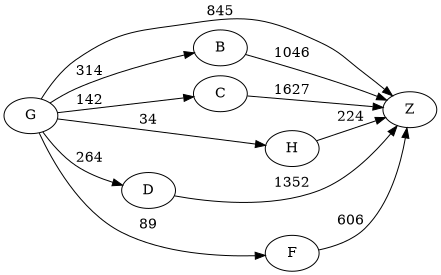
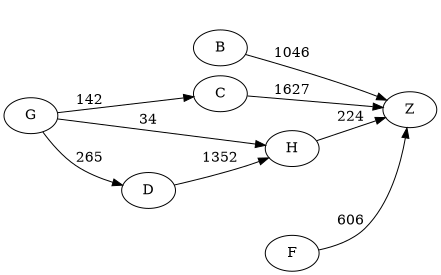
  digraph {
    rankdir=LR
    G
    Z
    H
    B
    C
    D
    F
-   G -> Z [label=845]
    G -> H [label=34]
-   G -> B [label=314]
    G -> C [label=142]
-   G -> D [label=264]
-   G -> F [label=89]
+   G -> D [label=265]
    H -> Z [label=224]
    B -> Z [label=1046]
    C -> Z [label=1627]
-   D -> Z [label=1352]
+   D -> H [label=1352]
    F -> Z [label=606]
  }
